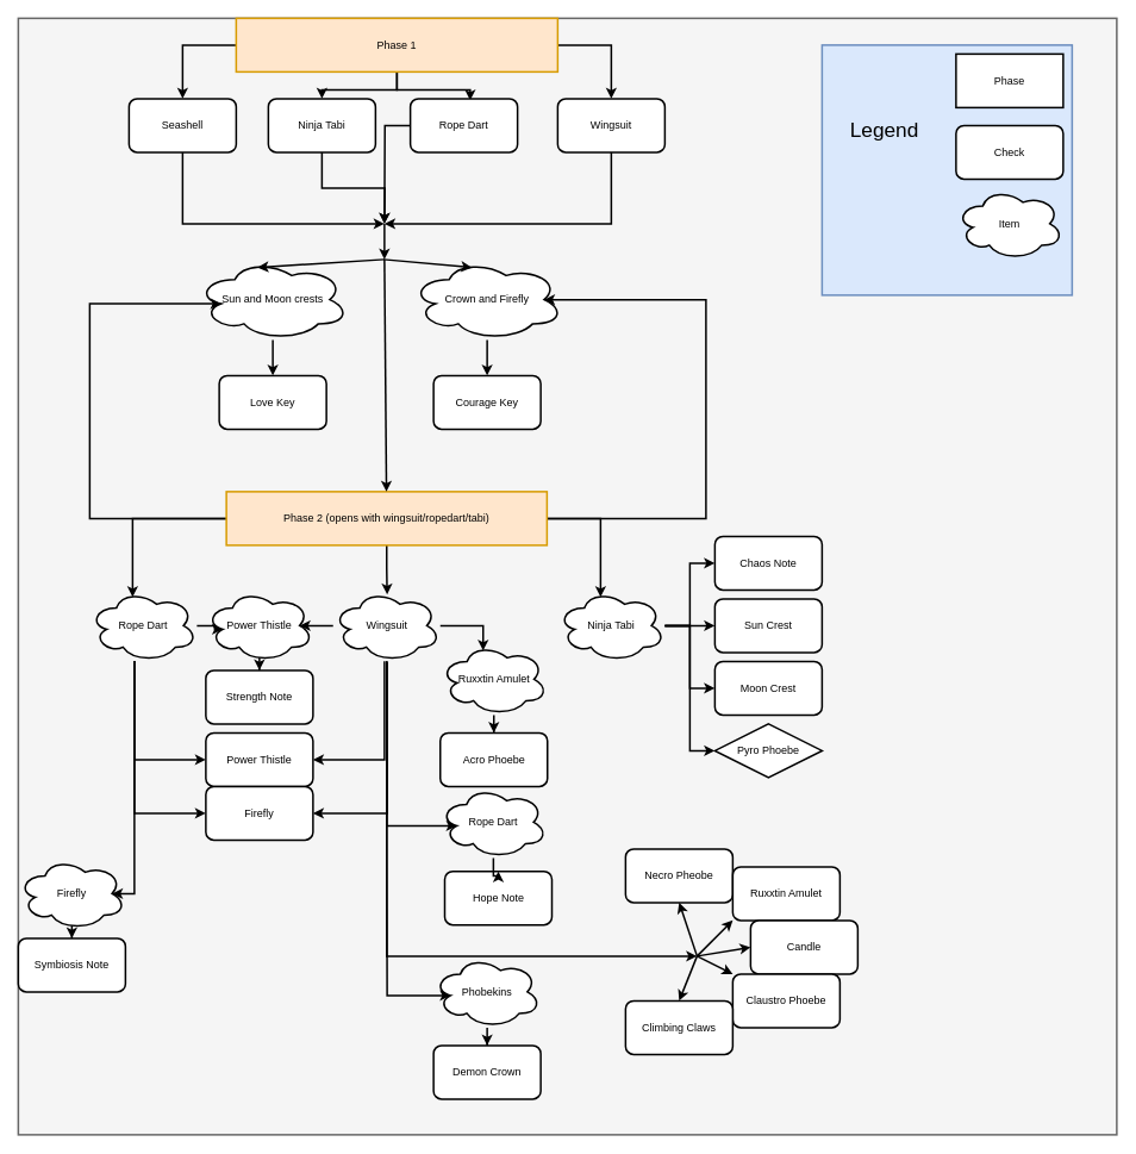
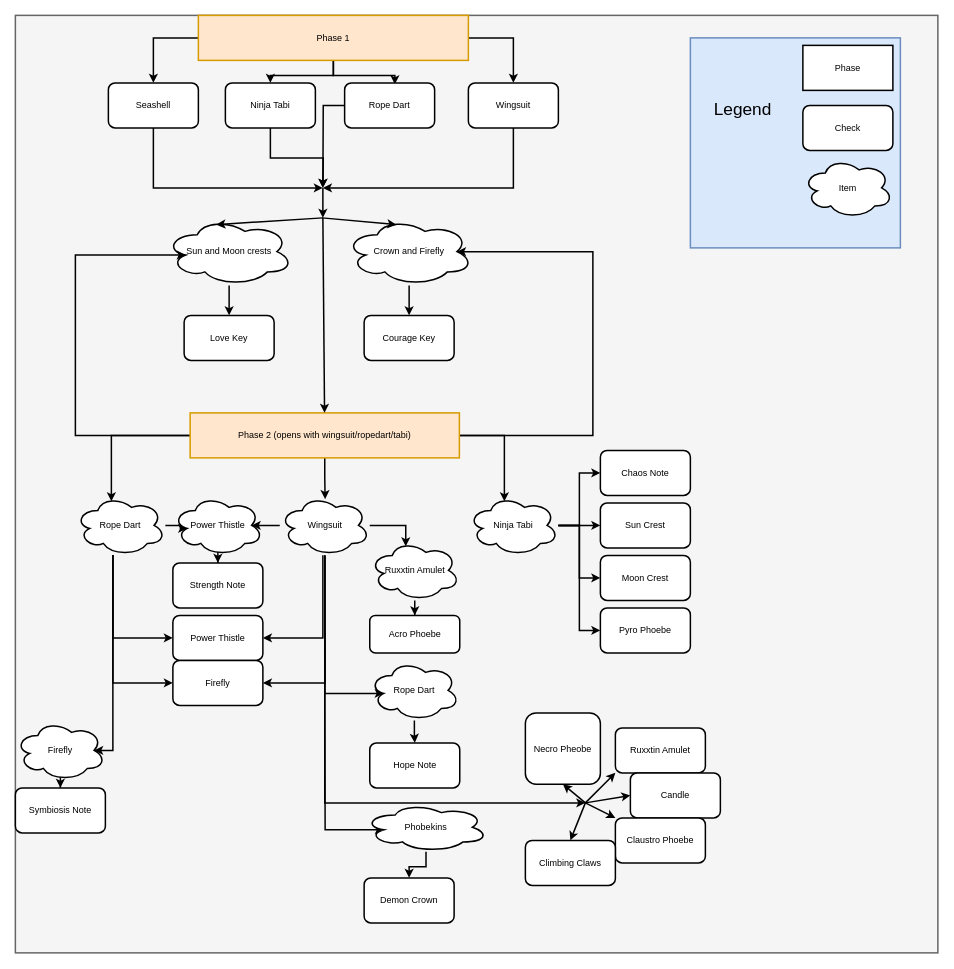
  <mxCell id="0" />
  <mxCell id="1" parent="0" />
  <mxCell id="2" value="" style="rounded=0;whiteSpace=wrap;html=1;strokeWidth=2;fontSize=23;fillColor=#f5f5f5;strokeColor=#666666;fontColor=#333333;" parent="1" vertex="1"><mxGeometry x="20" y="20" width="1230" height="1250" as="geometry" /></mxCell>
  <mxCell id="3" style="edgeStyle=orthogonalEdgeStyle;rounded=0;orthogonalLoop=1;jettySize=auto;html=1;exitX=0;exitY=0.5;exitDx=0;exitDy=0;entryX=0.5;entryY=0;entryDx=0;entryDy=0;strokeWidth=2;" parent="1" source="7" target="9" edge="1"><mxGeometry relative="1" as="geometry" /></mxCell>
  <mxCell id="4" style="edgeStyle=orthogonalEdgeStyle;rounded=0;orthogonalLoop=1;jettySize=auto;html=1;entryX=0.5;entryY=0;entryDx=0;entryDy=0;strokeWidth=2;" parent="1" source="7" target="11" edge="1"><mxGeometry relative="1" as="geometry" /></mxCell>
  <mxCell id="5" style="edgeStyle=orthogonalEdgeStyle;rounded=0;orthogonalLoop=1;jettySize=auto;html=1;entryX=0.558;entryY=0.033;entryDx=0;entryDy=0;entryPerimeter=0;strokeWidth=2;" parent="1" source="7" target="13" edge="1"><mxGeometry relative="1" as="geometry" /></mxCell>
  <mxCell id="6" style="edgeStyle=orthogonalEdgeStyle;rounded=0;orthogonalLoop=1;jettySize=auto;html=1;exitX=1;exitY=0.5;exitDx=0;exitDy=0;entryX=0.5;entryY=0;entryDx=0;entryDy=0;strokeWidth=2;" parent="1" source="7" target="15" edge="1"><mxGeometry relative="1" as="geometry"><mxPoint x="670" y="50" as="targetPoint" /></mxGeometry></mxCell>
  <mxCell id="7" value="Phase 1" style="rounded=0;whiteSpace=wrap;html=1;fillColor=#ffe6cc;strokeColor=#d79b00;strokeWidth=2;" parent="1" vertex="1"><mxGeometry x="264" y="20" width="360" height="60" as="geometry" /></mxCell>
  <mxCell id="8" style="edgeStyle=orthogonalEdgeStyle;rounded=0;orthogonalLoop=1;jettySize=auto;html=1;strokeWidth=2;" parent="1" source="9" edge="1"><mxGeometry relative="1" as="geometry"><mxPoint x="430" y="250" as="targetPoint" /><Array as="points"><mxPoint x="204" y="230" /><mxPoint x="204" y="230" /></Array></mxGeometry></mxCell>
  <mxCell id="9" value="Seashell" style="rounded=1;whiteSpace=wrap;html=1;strokeWidth=2;" parent="1" vertex="1"><mxGeometry x="144" y="110" width="120" height="60" as="geometry" /></mxCell>
  <mxCell id="10" style="edgeStyle=orthogonalEdgeStyle;rounded=0;orthogonalLoop=1;jettySize=auto;html=1;exitX=0.5;exitY=1;exitDx=0;exitDy=0;strokeWidth=2;" parent="1" source="11" edge="1"><mxGeometry relative="1" as="geometry"><mxPoint x="430" y="250" as="targetPoint" /></mxGeometry></mxCell>
  <mxCell id="11" value="Ninja Tabi" style="rounded=1;whiteSpace=wrap;html=1;strokeWidth=2;" parent="1" vertex="1"><mxGeometry x="300" y="110" width="120" height="60" as="geometry" /></mxCell>
  <mxCell id="12" style="edgeStyle=orthogonalEdgeStyle;rounded=0;orthogonalLoop=1;jettySize=auto;html=1;strokeWidth=2;" parent="1" source="13" edge="1"><mxGeometry relative="1" as="geometry"><mxPoint x="430" y="250" as="targetPoint" /></mxGeometry></mxCell>
  <mxCell id="13" value="Rope Dart" style="rounded=1;whiteSpace=wrap;html=1;strokeWidth=2;" parent="1" vertex="1"><mxGeometry x="459" y="110" width="120" height="60" as="geometry" /></mxCell>
  <mxCell id="14" style="edgeStyle=orthogonalEdgeStyle;rounded=0;orthogonalLoop=1;jettySize=auto;html=1;strokeWidth=2;" parent="1" source="15" edge="1"><mxGeometry relative="1" as="geometry"><mxPoint x="430" y="250" as="targetPoint" /><Array as="points"><mxPoint x="684" y="230" /><mxPoint x="684" y="230" /></Array></mxGeometry></mxCell>
  <mxCell id="15" value="Wingsuit" style="rounded=1;whiteSpace=wrap;html=1;strokeWidth=2;" parent="1" vertex="1"><mxGeometry x="624" y="110" width="120" height="60" as="geometry" /></mxCell>
  <mxCell id="16" style="edgeStyle=orthogonalEdgeStyle;rounded=0;orthogonalLoop=1;jettySize=auto;html=1;entryX=0.5;entryY=0;entryDx=0;entryDy=0;strokeWidth=2;" parent="1" source="17" target="23" edge="1"><mxGeometry relative="1" as="geometry" /></mxCell>
  <mxCell id="17" value="Sun and Moon crests" style="ellipse;shape=cloud;whiteSpace=wrap;html=1;strokeWidth=2;" parent="1" vertex="1"><mxGeometry x="220" y="290" width="170" height="90" as="geometry" /></mxCell>
  <mxCell id="18" value="" style="endArrow=classic;html=1;strokeWidth=2;" parent="1" edge="1"><mxGeometry width="50" height="50" relative="1" as="geometry"><mxPoint x="430" y="250" as="sourcePoint" /><mxPoint x="430" y="290" as="targetPoint" /></mxGeometry></mxCell>
  <mxCell id="19" value="" style="endArrow=classic;html=1;entryX=0.4;entryY=0.1;entryDx=0;entryDy=0;entryPerimeter=0;strokeWidth=2;" parent="1" target="17" edge="1"><mxGeometry width="50" height="50" relative="1" as="geometry"><mxPoint x="430" y="290" as="sourcePoint" /><mxPoint x="470" y="270" as="targetPoint" /></mxGeometry></mxCell>
  <mxCell id="20" style="edgeStyle=orthogonalEdgeStyle;rounded=0;orthogonalLoop=1;jettySize=auto;html=1;entryX=0.5;entryY=0;entryDx=0;entryDy=0;strokeWidth=2;" parent="1" source="21" target="24" edge="1"><mxGeometry relative="1" as="geometry" /></mxCell>
  <mxCell id="21" value="Crown and Firefly" style="ellipse;shape=cloud;whiteSpace=wrap;html=1;strokeWidth=2;" parent="1" vertex="1"><mxGeometry x="460" y="290" width="170" height="90" as="geometry" /></mxCell>
  <mxCell id="22" value="" style="endArrow=classic;html=1;entryX=0.4;entryY=0.1;entryDx=0;entryDy=0;entryPerimeter=0;strokeWidth=2;" parent="1" target="21" edge="1"><mxGeometry width="50" height="50" relative="1" as="geometry"><mxPoint x="429" y="290" as="sourcePoint" /><mxPoint x="479" y="240" as="targetPoint" /></mxGeometry></mxCell>
  <mxCell id="23" value="Love Key" style="rounded=1;whiteSpace=wrap;html=1;strokeWidth=2;" parent="1" vertex="1"><mxGeometry x="245" y="420" width="120" height="60" as="geometry" /></mxCell>
  <mxCell id="24" value="Courage Key" style="rounded=1;whiteSpace=wrap;html=1;strokeWidth=2;" parent="1" vertex="1"><mxGeometry x="485" y="420" width="120" height="60" as="geometry" /></mxCell>
  <mxCell id="25" style="edgeStyle=orthogonalEdgeStyle;rounded=0;orthogonalLoop=1;jettySize=auto;html=1;entryX=0.16;entryY=0.55;entryDx=0;entryDy=0;entryPerimeter=0;strokeWidth=2;" parent="1" source="30" target="17" edge="1"><mxGeometry relative="1" as="geometry"><mxPoint x="110" y="350" as="targetPoint" /><Array as="points"><mxPoint x="100" y="580" /><mxPoint x="100" y="340" /></Array></mxGeometry></mxCell>
  <mxCell id="26" style="edgeStyle=orthogonalEdgeStyle;rounded=0;orthogonalLoop=1;jettySize=auto;html=1;entryX=0.875;entryY=0.5;entryDx=0;entryDy=0;entryPerimeter=0;strokeWidth=2;" parent="1" source="30" target="21" edge="1"><mxGeometry relative="1" as="geometry"><mxPoint x="790" y="330" as="targetPoint" /><Array as="points"><mxPoint x="790" y="580" /><mxPoint x="790" y="335" /></Array></mxGeometry></mxCell>
  <mxCell id="27" style="edgeStyle=orthogonalEdgeStyle;rounded=0;orthogonalLoop=1;jettySize=auto;html=1;entryX=0.4;entryY=0.1;entryDx=0;entryDy=0;entryPerimeter=0;strokeWidth=2;" parent="1" source="30" target="49" edge="1"><mxGeometry relative="1" as="geometry" /></mxCell>
  <mxCell id="28" style="edgeStyle=orthogonalEdgeStyle;rounded=0;orthogonalLoop=1;jettySize=auto;html=1;entryX=0.4;entryY=0.1;entryDx=0;entryDy=0;entryPerimeter=0;strokeWidth=2;" parent="1" source="30" target="36" edge="1"><mxGeometry relative="1" as="geometry" /></mxCell>
  <mxCell id="29" style="edgeStyle=orthogonalEdgeStyle;rounded=0;orthogonalLoop=1;jettySize=auto;html=1;entryX=0.504;entryY=0.063;entryDx=0;entryDy=0;entryPerimeter=0;strokeWidth=2;" parent="1" source="30" target="44" edge="1"><mxGeometry relative="1" as="geometry" /></mxCell>
  <mxCell id="30" value="Phase 2 (opens with wingsuit/ropedart/tabi)" style="rounded=0;whiteSpace=wrap;html=1;fillColor=#ffe6cc;strokeColor=#d79b00;strokeWidth=2;" parent="1" vertex="1"><mxGeometry x="253" y="550" width="359" height="60" as="geometry" /></mxCell>
  <mxCell id="31" value="" style="endArrow=classic;html=1;strokeWidth=2;" parent="1" target="30" edge="1"><mxGeometry width="50" height="50" relative="1" as="geometry"><mxPoint x="430" y="290" as="sourcePoint" /><mxPoint x="570" y="410" as="targetPoint" /></mxGeometry></mxCell>
  <mxCell id="32" style="edgeStyle=orthogonalEdgeStyle;rounded=0;orthogonalLoop=1;jettySize=auto;html=1;entryX=0;entryY=0.5;entryDx=0;entryDy=0;strokeWidth=2;" parent="1" source="36" target="70" edge="1"><mxGeometry relative="1" as="geometry" /></mxCell>
  <mxCell id="33" style="edgeStyle=orthogonalEdgeStyle;rounded=0;orthogonalLoop=1;jettySize=auto;html=1;entryX=0;entryY=0.5;entryDx=0;entryDy=0;strokeWidth=2;" parent="1" source="36" target="69" edge="1"><mxGeometry relative="1" as="geometry" /></mxCell>
  <mxCell id="34" style="edgeStyle=orthogonalEdgeStyle;rounded=0;orthogonalLoop=1;jettySize=auto;html=1;entryX=0;entryY=0.5;entryDx=0;entryDy=0;strokeWidth=2;" parent="1" source="36" target="68" edge="1"><mxGeometry relative="1" as="geometry" /></mxCell>
  <mxCell id="35" style="edgeStyle=orthogonalEdgeStyle;rounded=0;orthogonalLoop=1;jettySize=auto;html=1;entryX=0;entryY=0.5;entryDx=0;entryDy=0;strokeWidth=2;" parent="1" source="36" target="67" edge="1"><mxGeometry relative="1" as="geometry" /></mxCell>
  <mxCell id="36" value="Ninja Tabi" style="ellipse;shape=cloud;whiteSpace=wrap;html=1;strokeWidth=2;" parent="1" vertex="1"><mxGeometry x="624" y="660" width="120" height="80" as="geometry" /></mxCell>
  <mxCell id="37" style="edgeStyle=orthogonalEdgeStyle;rounded=0;orthogonalLoop=1;jettySize=auto;html=1;entryX=0.875;entryY=0.5;entryDx=0;entryDy=0;entryPerimeter=0;strokeWidth=2;" parent="1" source="44" target="51" edge="1"><mxGeometry relative="1" as="geometry" /></mxCell>
  <mxCell id="38" style="edgeStyle=orthogonalEdgeStyle;rounded=0;orthogonalLoop=1;jettySize=auto;html=1;entryX=0.4;entryY=0.1;entryDx=0;entryDy=0;entryPerimeter=0;strokeWidth=2;" parent="1" source="44" target="57" edge="1"><mxGeometry relative="1" as="geometry"><Array as="points"><mxPoint x="541" y="700" /></Array></mxGeometry></mxCell>
  <mxCell id="39" style="edgeStyle=orthogonalEdgeStyle;rounded=0;orthogonalLoop=1;jettySize=auto;html=1;entryX=0.16;entryY=0.55;entryDx=0;entryDy=0;entryPerimeter=0;fontSize=23;strokeWidth=2;" parent="1" source="44" target="80" edge="1"><mxGeometry relative="1" as="geometry"><Array as="points"><mxPoint x="433" y="924" /></Array></mxGeometry></mxCell>
  <mxCell id="40" style="edgeStyle=orthogonalEdgeStyle;rounded=0;orthogonalLoop=1;jettySize=auto;html=1;fontSize=23;strokeWidth=2;" parent="1" source="44" edge="1"><mxGeometry relative="1" as="geometry"><mxPoint x="780" y="1070" as="targetPoint" /><Array as="points"><mxPoint x="433" y="1070" /><mxPoint x="780" y="1070" /></Array></mxGeometry></mxCell>
  <mxCell id="41" style="edgeStyle=orthogonalEdgeStyle;rounded=0;orthogonalLoop=1;jettySize=auto;html=1;entryX=1;entryY=0.5;entryDx=0;entryDy=0;strokeWidth=2;" parent="1" source="44" target="61" edge="1"><mxGeometry relative="1" as="geometry"><Array as="points"><mxPoint x="430" y="850" /></Array></mxGeometry></mxCell>
  <mxCell id="42" style="edgeStyle=orthogonalEdgeStyle;rounded=0;orthogonalLoop=1;jettySize=auto;html=1;entryX=0.16;entryY=0.55;entryDx=0;entryDy=0;entryPerimeter=0;strokeWidth=2;" edge="1" parent="1" source="44" target="53"><mxGeometry relative="1" as="geometry"><Array as="points"><mxPoint x="433" y="905" /><mxPoint x="433" y="1114" /></Array></mxGeometry></mxCell>
  <mxCell id="43" style="edgeStyle=orthogonalEdgeStyle;rounded=0;orthogonalLoop=1;jettySize=auto;html=1;entryX=1;entryY=0.5;entryDx=0;entryDy=0;strokeWidth=2;" edge="1" parent="1" source="44" target="63"><mxGeometry relative="1" as="geometry"><Array as="points"><mxPoint x="433" y="805" /><mxPoint x="433" y="900" /></Array></mxGeometry></mxCell>
  <mxCell id="44" value="Wingsuit" style="ellipse;shape=cloud;whiteSpace=wrap;html=1;strokeWidth=2;" parent="1" vertex="1"><mxGeometry x="372.5" y="660" width="120" height="80" as="geometry" /></mxCell>
  <mxCell id="45" style="edgeStyle=orthogonalEdgeStyle;rounded=0;orthogonalLoop=1;jettySize=auto;html=1;entryX=0.16;entryY=0.55;entryDx=0;entryDy=0;entryPerimeter=0;strokeWidth=2;" parent="1" source="49" target="51" edge="1"><mxGeometry relative="1" as="geometry" /></mxCell>
  <mxCell id="46" style="edgeStyle=orthogonalEdgeStyle;rounded=0;orthogonalLoop=1;jettySize=auto;html=1;entryX=0;entryY=0.5;entryDx=0;entryDy=0;strokeWidth=2;" parent="1" source="49" target="61" edge="1"><mxGeometry relative="1" as="geometry"><Array as="points"><mxPoint x="150" y="850" /></Array></mxGeometry></mxCell>
  <mxCell id="47" style="edgeStyle=orthogonalEdgeStyle;rounded=0;orthogonalLoop=1;jettySize=auto;html=1;entryX=0;entryY=0.5;entryDx=0;entryDy=0;strokeWidth=2;" parent="1" source="49" target="63" edge="1"><mxGeometry relative="1" as="geometry"><Array as="points"><mxPoint x="150" y="910" /></Array></mxGeometry></mxCell>
  <mxCell id="48" style="edgeStyle=orthogonalEdgeStyle;rounded=0;orthogonalLoop=1;jettySize=auto;html=1;entryX=0.875;entryY=0.5;entryDx=0;entryDy=0;entryPerimeter=0;strokeWidth=2;" edge="1" parent="1" source="49" target="55"><mxGeometry relative="1" as="geometry"><Array as="points"><mxPoint x="150" y="1000" /></Array></mxGeometry></mxCell>
  <mxCell id="49" value="Rope Dart" style="ellipse;shape=cloud;whiteSpace=wrap;html=1;strokeWidth=2;" parent="1" vertex="1"><mxGeometry x="100" y="660" width="120" height="80" as="geometry" /></mxCell>
  <mxCell id="50" style="edgeStyle=orthogonalEdgeStyle;rounded=0;orthogonalLoop=1;jettySize=auto;html=1;strokeWidth=2;" parent="1" source="51" target="58" edge="1"><mxGeometry relative="1" as="geometry" /></mxCell>
  <mxCell id="51" value="Power Thistle" style="ellipse;shape=cloud;whiteSpace=wrap;html=1;strokeWidth=2;" parent="1" vertex="1"><mxGeometry x="230" y="660" width="120" height="80" as="geometry" /></mxCell>
  <mxCell id="52" style="edgeStyle=orthogonalEdgeStyle;rounded=0;orthogonalLoop=1;jettySize=auto;html=1;strokeWidth=2;" parent="1" source="53" target="71" edge="1"><mxGeometry relative="1" as="geometry" /></mxCell>
- <mxCell id="53" value="Phobekins" style="ellipse;shape=cloud;whiteSpace=wrap;html=1;strokeWidth=2;" parent="1" vertex="1"><mxGeometry x="485" y="1070" width="120" height="80" as="geometry" /></mxCell>
+ <mxCell id="53" value="Phobekins" style="ellipse;shape=cloud;whiteSpace=wrap;html=1;strokeWidth=2;" parent="1" vertex="1"><mxGeometry x="485" y="1070" width="165" height="65" as="geometry" /></mxCell>
  <mxCell id="54" style="edgeStyle=orthogonalEdgeStyle;rounded=0;orthogonalLoop=1;jettySize=auto;html=1;strokeWidth=2;" parent="1" source="55" target="72" edge="1"><mxGeometry relative="1" as="geometry" /></mxCell>
  <mxCell id="55" value="Firefly" style="ellipse;shape=cloud;whiteSpace=wrap;html=1;strokeWidth=2;" parent="1" vertex="1"><mxGeometry x="20" y="960" width="120" height="80" as="geometry" /></mxCell>
  <mxCell id="56" style="edgeStyle=orthogonalEdgeStyle;rounded=0;orthogonalLoop=1;jettySize=auto;html=1;strokeWidth=2;" parent="1" source="57" target="66" edge="1"><mxGeometry relative="1" as="geometry" /></mxCell>
  <mxCell id="57" value="Ruxxtin Amulet" style="ellipse;shape=cloud;whiteSpace=wrap;html=1;strokeWidth=2;" parent="1" vertex="1"><mxGeometry x="492.5" y="720" width="120" height="80" as="geometry" /></mxCell>
  <mxCell id="58" value="Strength Note" style="rounded=1;whiteSpace=wrap;html=1;strokeWidth=2;" parent="1" vertex="1"><mxGeometry x="230" y="750" width="120" height="60" as="geometry" /></mxCell>
- <mxCell id="59" value="Necro Pheobe" style="rounded=1;whiteSpace=wrap;html=1;strokeWidth=2;" parent="1" vertex="1"><mxGeometry x="700" y="950" width="120" height="60" as="geometry" /></mxCell>
- <mxCell id="60" value="Hope Note" style="rounded=1;whiteSpace=wrap;html=1;strokeWidth=2;" parent="1" vertex="1"><mxGeometry x="497.5" y="975" width="120" height="60" as="geometry" /></mxCell>
+ <mxCell id="59" value="Necro Pheobe" style="rounded=1;whiteSpace=wrap;html=1;strokeWidth=2;" parent="1" vertex="1"><mxGeometry x="700" y="950" width="100" height="95" as="geometry" /></mxCell>
+ <mxCell id="60" value="Hope Note" style="rounded=1;whiteSpace=wrap;html=1;strokeWidth=2;" parent="1" vertex="1"><mxGeometry x="492.5" y="990" width="120" height="60" as="geometry" /></mxCell>
  <mxCell id="61" value="Power Thistle" style="rounded=1;whiteSpace=wrap;html=1;strokeWidth=2;" parent="1" vertex="1"><mxGeometry x="230" y="820" width="120" height="60" as="geometry" /></mxCell>
  <mxCell id="62" value="Ruxxtin Amulet" style="rounded=1;whiteSpace=wrap;html=1;strokeWidth=2;" parent="1" vertex="1"><mxGeometry x="820" y="970" width="120" height="60" as="geometry" /></mxCell>
  <mxCell id="63" value="Firefly" style="rounded=1;whiteSpace=wrap;html=1;strokeWidth=2;" parent="1" vertex="1"><mxGeometry x="230" y="880" width="120" height="60" as="geometry" /></mxCell>
  <mxCell id="64" value="Candle" style="rounded=1;whiteSpace=wrap;html=1;strokeWidth=2;" parent="1" vertex="1"><mxGeometry x="840" y="1030" width="120" height="60" as="geometry" /></mxCell>
  <mxCell id="65" value="Claustro Phoebe" style="rounded=1;whiteSpace=wrap;html=1;strokeWidth=2;" parent="1" vertex="1"><mxGeometry x="820" y="1090" width="120" height="60" as="geometry" /></mxCell>
- <mxCell id="66" value="Acro Phoebe" style="rounded=1;whiteSpace=wrap;html=1;strokeWidth=2;" parent="1" vertex="1"><mxGeometry x="492.5" y="820" width="120" height="60" as="geometry" /></mxCell>
- <mxCell id="67" value="Pyro Phoebe" style="rhombus;whiteSpace=wrap;html=1;strokeWidth=2;" parent="1" vertex="1"><mxGeometry x="800" y="810" width="120" height="60" as="geometry" /></mxCell>
+ <mxCell id="66" value="Acro Phoebe" style="rounded=1;whiteSpace=wrap;html=1;strokeWidth=2;" parent="1" vertex="1"><mxGeometry x="492.5" y="820" width="120" height="50" as="geometry" /></mxCell>
+ <mxCell id="67" value="Pyro Phoebe" style="rounded=1;whiteSpace=wrap;html=1;strokeWidth=2;" parent="1" vertex="1"><mxGeometry x="800" y="810" width="120" height="60" as="geometry" /></mxCell>
  <mxCell id="68" value="Moon Crest" style="rounded=1;whiteSpace=wrap;html=1;strokeWidth=2;" parent="1" vertex="1"><mxGeometry x="800" y="740" width="120" height="60" as="geometry" /></mxCell>
  <mxCell id="69" value="Sun Crest" style="rounded=1;whiteSpace=wrap;html=1;strokeWidth=2;" parent="1" vertex="1"><mxGeometry x="800" y="670" width="120" height="60" as="geometry" /></mxCell>
  <mxCell id="70" value="Chaos Note" style="rounded=1;whiteSpace=wrap;html=1;strokeWidth=2;" parent="1" vertex="1"><mxGeometry x="800" y="600" width="120" height="60" as="geometry" /></mxCell>
  <mxCell id="71" value="Demon Crown" style="rounded=1;whiteSpace=wrap;html=1;strokeWidth=2;" parent="1" vertex="1"><mxGeometry x="485" y="1170" width="120" height="60" as="geometry" /></mxCell>
  <mxCell id="72" value="Symbiosis Note" style="rounded=1;whiteSpace=wrap;html=1;strokeWidth=2;" parent="1" vertex="1"><mxGeometry x="20" y="1050" width="120" height="60" as="geometry" /></mxCell>
  <mxCell id="73" value="" style="whiteSpace=wrap;html=1;aspect=fixed;fillColor=#dae8fc;strokeColor=#6c8ebf;strokeWidth=2;" parent="1" vertex="1"><mxGeometry x="920" y="50" width="280" height="280" as="geometry" /></mxCell>
  <mxCell id="74" value="Phase" style="rounded=0;whiteSpace=wrap;html=1;strokeWidth=2;" parent="1" vertex="1"><mxGeometry x="1070" y="60" width="120" height="60" as="geometry" /></mxCell>
  <mxCell id="75" value="Check" style="rounded=1;whiteSpace=wrap;html=1;strokeWidth=2;" parent="1" vertex="1"><mxGeometry x="1070" y="140" width="120" height="60" as="geometry" /></mxCell>
  <mxCell id="76" value="Item" style="ellipse;shape=cloud;whiteSpace=wrap;html=1;strokeWidth=2;" parent="1" vertex="1"><mxGeometry x="1070" y="210" width="120" height="80" as="geometry" /></mxCell>
  <mxCell id="77" value="Legend" style="text;html=1;strokeColor=none;fillColor=none;align=center;verticalAlign=middle;whiteSpace=wrap;rounded=0;fontSize=23;strokeWidth=2;" parent="1" vertex="1"><mxGeometry x="940" y="105" width="100" height="80" as="geometry" /></mxCell>
  <mxCell id="78" style="edgeStyle=orthogonalEdgeStyle;rounded=0;orthogonalLoop=1;jettySize=auto;html=1;exitX=0.5;exitY=1;exitDx=0;exitDy=0;fontSize=23;strokeWidth=2;" parent="1" source="73" target="73" edge="1"><mxGeometry relative="1" as="geometry" /></mxCell>
  <mxCell id="79" style="edgeStyle=orthogonalEdgeStyle;rounded=0;orthogonalLoop=1;jettySize=auto;html=1;fontSize=23;strokeWidth=2;" parent="1" source="80" target="60" edge="1"><mxGeometry relative="1" as="geometry" /></mxCell>
  <mxCell id="80" value="Rope Dart" style="ellipse;shape=cloud;whiteSpace=wrap;html=1;strokeWidth=2;" parent="1" vertex="1"><mxGeometry x="492" y="880" width="120" height="80" as="geometry" /></mxCell>
  <mxCell id="81" value="" style="endArrow=classic;html=1;fontSize=23;strokeWidth=2;" parent="1" target="65" edge="1"><mxGeometry width="50" height="50" relative="1" as="geometry"><mxPoint x="780" y="1070" as="sourcePoint" /><mxPoint x="840" y="1100" as="targetPoint" /></mxGeometry></mxCell>
  <mxCell id="82" value="" style="endArrow=classic;html=1;fontSize=23;entryX=0;entryY=0.5;entryDx=0;entryDy=0;strokeWidth=2;" parent="1" target="64" edge="1"><mxGeometry width="50" height="50" relative="1" as="geometry"><mxPoint x="780" y="1070" as="sourcePoint" /><mxPoint x="830" y="1020" as="targetPoint" /></mxGeometry></mxCell>
  <mxCell id="83" value="" style="endArrow=classic;html=1;fontSize=23;entryX=0;entryY=1;entryDx=0;entryDy=0;strokeWidth=2;" parent="1" target="62" edge="1"><mxGeometry width="50" height="50" relative="1" as="geometry"><mxPoint x="780" y="1070" as="sourcePoint" /><mxPoint x="830" y="1020" as="targetPoint" /></mxGeometry></mxCell>
  <mxCell id="84" value="" style="endArrow=classic;html=1;fontSize=23;entryX=0.5;entryY=1;entryDx=0;entryDy=0;strokeWidth=2;" parent="1" target="59" edge="1"><mxGeometry width="50" height="50" relative="1" as="geometry"><mxPoint x="780" y="1070" as="sourcePoint" /><mxPoint x="830" y="1020" as="targetPoint" /></mxGeometry></mxCell>
  <mxCell id="85" value="Climbing Claws" style="rounded=1;whiteSpace=wrap;html=1;strokeWidth=2;" parent="1" vertex="1"><mxGeometry x="700" y="1120" width="120" height="60" as="geometry" /></mxCell>
  <mxCell id="86" value="" style="endArrow=classic;html=1;fontSize=23;strokeWidth=2;entryX=0.5;entryY=0;entryDx=0;entryDy=0;" parent="1" target="85" edge="1"><mxGeometry width="50" height="50" relative="1" as="geometry"><mxPoint x="780" y="1070" as="sourcePoint" /><mxPoint x="830" y="1100" as="targetPoint" /></mxGeometry></mxCell>
